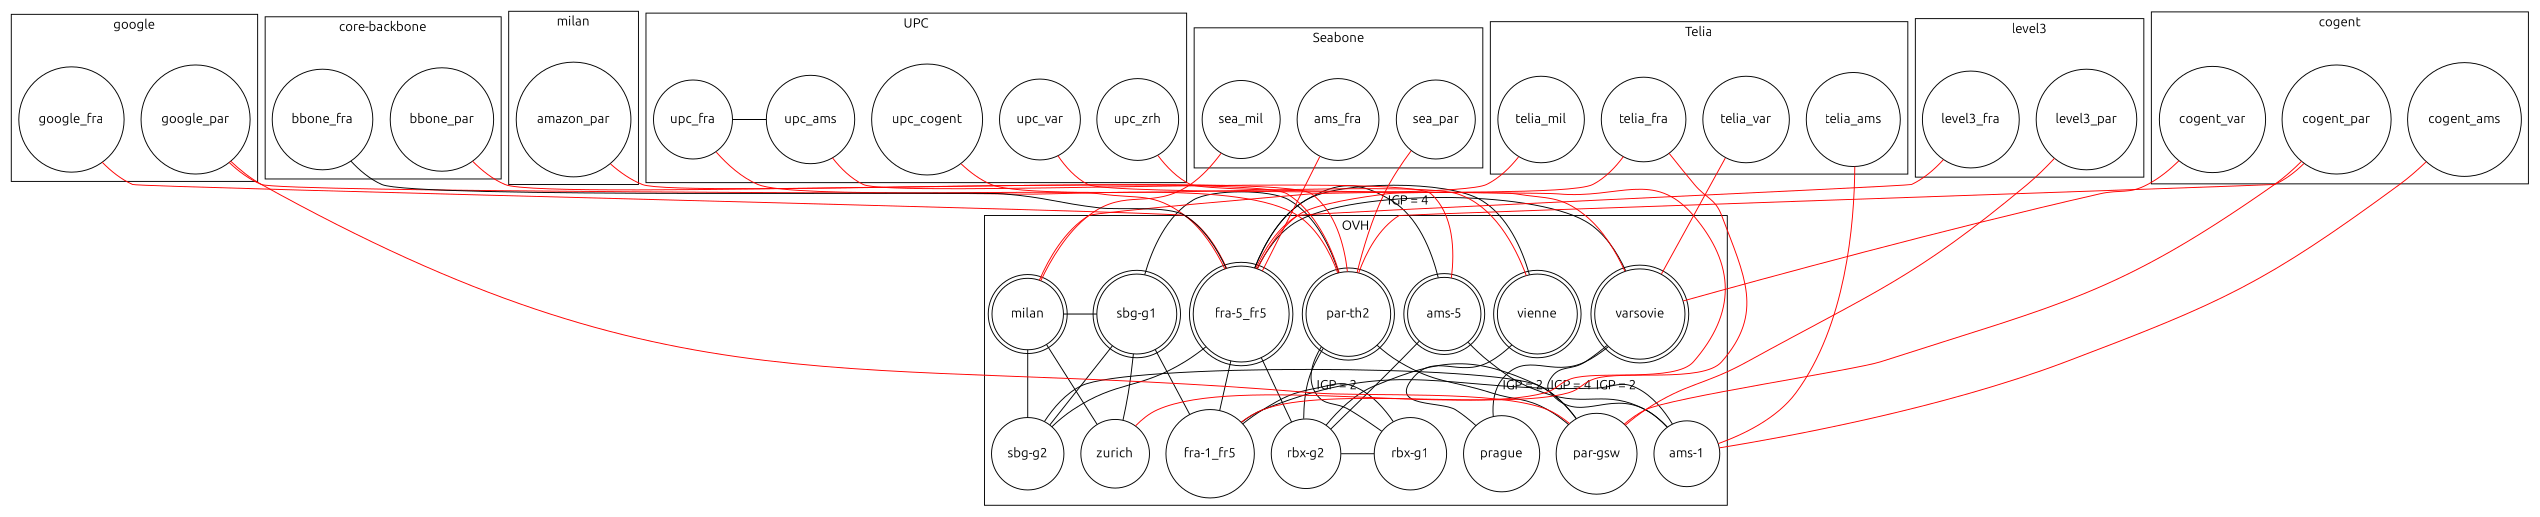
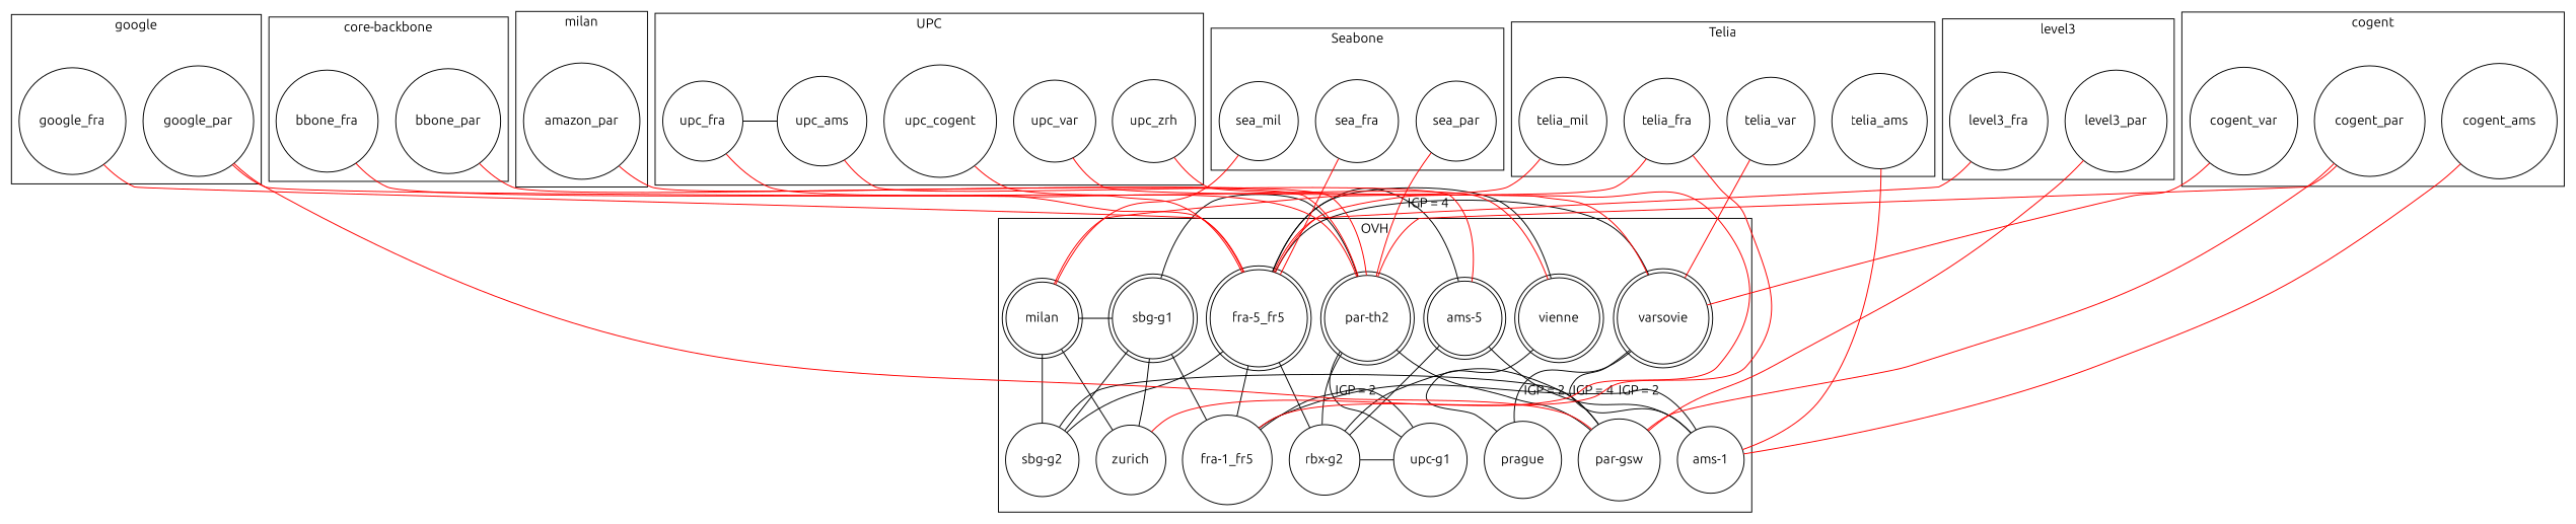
  graph {
    compound=true
    fontname=Ubuntu
    rank=same
    node [fontname=Ubuntu shape=circle]
    edge [fontname=Ubuntu weight=5]
    milan [shape=doublecircle]
    "sbg-g1" [shape=doublecircle]
    "par-th2" [shape=doublecircle]
    "fra-5_fr5" [shape=doublecircle]
    "ams-5" [shape=doublecircle]
    varsovie [shape=doublecircle]
    vienne [shape=doublecircle]
    zurich
    "sbg-g2"
    "par-gsw"
    "rbx-g2"
-   "rbx-g1"
+   "rbx-g1" [label="upc-g1"]
    "fra-1_fr5"
    prague
    "ams-1"
    telia_fra
    telia_mil
    telia_var
    telia_ams
    upc_var
    n21 [label=upc_cogent]
    upc_fra
    upc_zrh
    upc_ams
-   sea_fra [label=ams_fra]
+   sea_fra
    sea_mil
    sea_par
    level3_fra
    level3_par
    google_fra
    google_par
    bbone_par
    bbone_fra
    cogent_par
    cogent_ams
    cogent_var
    amazon_par
    subgraph cluster_1 {
      label=OVH
      subgraph sub_2 {
        label=OVH
        milan
        "sbg-g1"
        "par-th2"
        "fra-5_fr5"
        "ams-5"
        varsovie
        vienne
      }
      subgraph sub_3 {
        label=OVH
        zurich
        "sbg-g2"
        "par-gsw"
        "rbx-g2"
        "rbx-g1"
        "fra-1_fr5"
        prague
        "ams-1"
      }
      subgraph sub_4 {
        label=OVH
      }
    }
    subgraph cluster_5 {
      label=Telia
      subgraph sub_6 {
        label=Telia
      }
      subgraph sub_7 {
        label=Telia
        telia_fra
        telia_mil
        telia_var
        telia_ams
      }
      subgraph sub_8 {
        label=Telia
      }
    }
    subgraph cluster_9 {
      label=UPC
      subgraph sub_10 {
        label=UPC
      }
      subgraph sub_11 {
        label=UPC
        upc_var
        n21
        upc_fra
        upc_zrh
        upc_ams
      }
      subgraph sub_12 {
        label=UPC
      }
    }
    subgraph cluster_13 {
      label=Seabone
      subgraph sub_14 {
        label=Seabone
      }
      subgraph sub_15 {
        label=Seabone
        sea_fra
        sea_mil
        sea_par
      }
      subgraph sub_16 {
        label=Seabone
      }
    }
    subgraph cluster_17 {
      label=level3
      subgraph sub_18 {
        label=level3
      }
      subgraph sub_19 {
        label=level3
        level3_fra
        level3_par
      }
      subgraph sub_20 {
        label=level3
      }
    }
    subgraph cluster_21 {
      label=google
      subgraph sub_22 {
        label=google
      }
      subgraph sub_23 {
        label=google
        google_fra
        google_par
      }
      subgraph sub_24 {
        label=google
      }
    }
    subgraph cluster_25 {
      label="core-backbone"
      subgraph sub_26 {
        label="core-backbone"
      }
      subgraph sub_27 {
        label="core-backbone"
        bbone_par
        bbone_fra
      }
      subgraph sub_28 {
        label="core-backbone"
      }
    }
    subgraph cluster_29 {
      label=cogent
      subgraph sub_30 {
        label=cogent
      }
      subgraph sub_31 {
        label=cogent
        cogent_par
        cogent_ams
        cogent_var
      }
      subgraph sub_32 {
        label=cogent
      }
    }
    subgraph cluster_33 {
      label=milan
      subgraph sub_34 {
        label=amazon
      }
      subgraph sub_35 {
        label=amazon
        amazon_par
      }
      subgraph sub_36 {
        label=amazon
      }
    }
    milan -- "sbg-g1"
    milan -- zurich
    milan -- "sbg-g2"
    "sbg-g1" -- "par-th2"
    "sbg-g1" -- "sbg-g2"
    "sbg-g1" -- "fra-1_fr5"
    "par-th2" -- "par-gsw"
    "par-th2" -- "rbx-g2"
    "par-th2" -- "rbx-g1"
    "fra-5_fr5" -- "ams-5"
    "fra-5_fr5" -- vienne
    "fra-5_fr5" -- "rbx-g2"
    "fra-5_fr5" -- "fra-1_fr5"
    "ams-5" -- "ams-1"
    varsovie -- "fra-5_fr5" [label="IGP = 4" weight=4]
    varsovie -- prague [label="IGP = 2" weight=4]
    varsovie -- "ams-1" [label="IGP = 4" weight=4]
    zurich -- "sbg-g1"
    "sbg-g2" -- "fra-5_fr5"
    "sbg-g2" -- "par-gsw"
    "par-gsw" -- "rbx-g2"
    "rbx-g2" -- "ams-5"
    "rbx-g2" -- "rbx-g1"
    "fra-1_fr5" -- "rbx-g1" [label="IGP = 2" weight=4]
    "fra-1_fr5" -- "ams-1" [label="IGP = 2" weight=4]
    prague -- vienne
    telia_fra -- "fra-5_fr5" [color=red]
    telia_fra -- "fra-1_fr5" [color=red]
    telia_mil -- milan [color=red]
    telia_var -- varsovie [color=red]
    telia_ams -- "ams-1" [color=red]
    upc_var -- varsovie [color=red]
    n21 -- vienne [color=red]
    upc_fra -- "fra-5_fr5" [color=red]
    upc_fra -- upc_ams
    upc_zrh -- zurich [color=red]
    upc_ams -- "ams-5" [color=red]
    sea_fra -- "fra-5_fr5" [color=red]
    sea_mil -- milan [color=red]
    sea_par -- "par-th2" [color=red]
    level3_fra -- "fra-5_fr5" [color=red]
    level3_par -- "par-gsw" [color=red]
    google_fra -- "fra-5_fr5" [color=red]
    google_par -- "par-th2" [color=red]
    google_par -- "par-gsw" [color=red]
    bbone_par -- "par-th2" [color=red]
-   bbone_fra -- "fra-5_fr5" [color=black]
+   bbone_fra -- "fra-5_fr5" [color=red]
    cogent_par -- "par-th2" [color=red]
    cogent_par -- "par-gsw" [color=red]
    cogent_ams -- "ams-1" [color=red]
    cogent_var -- varsovie [color=red]
    amazon_par -- "par-th2" [color=red]
  }
